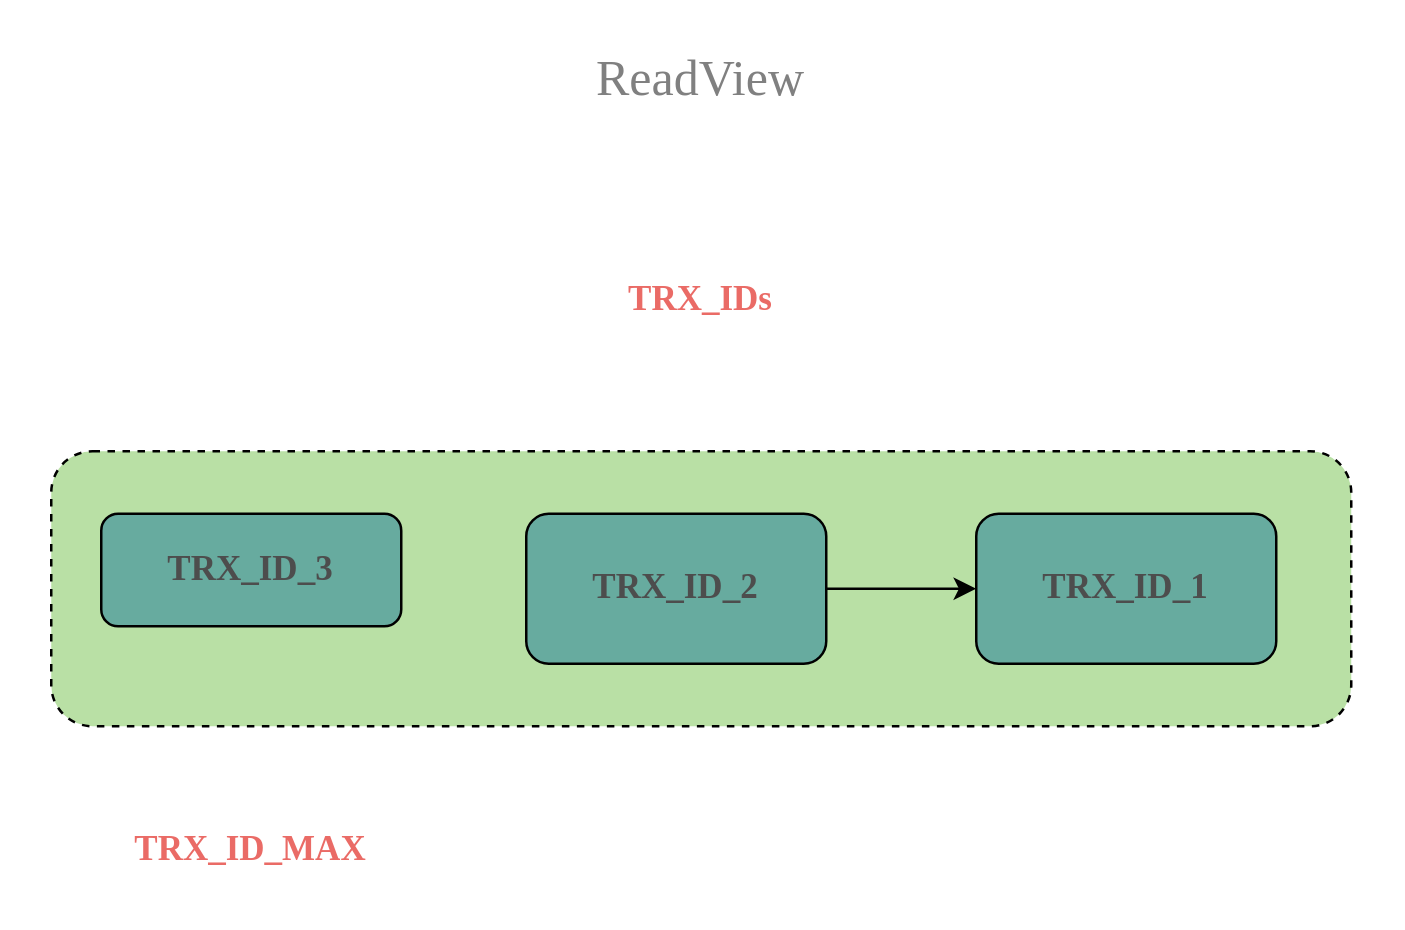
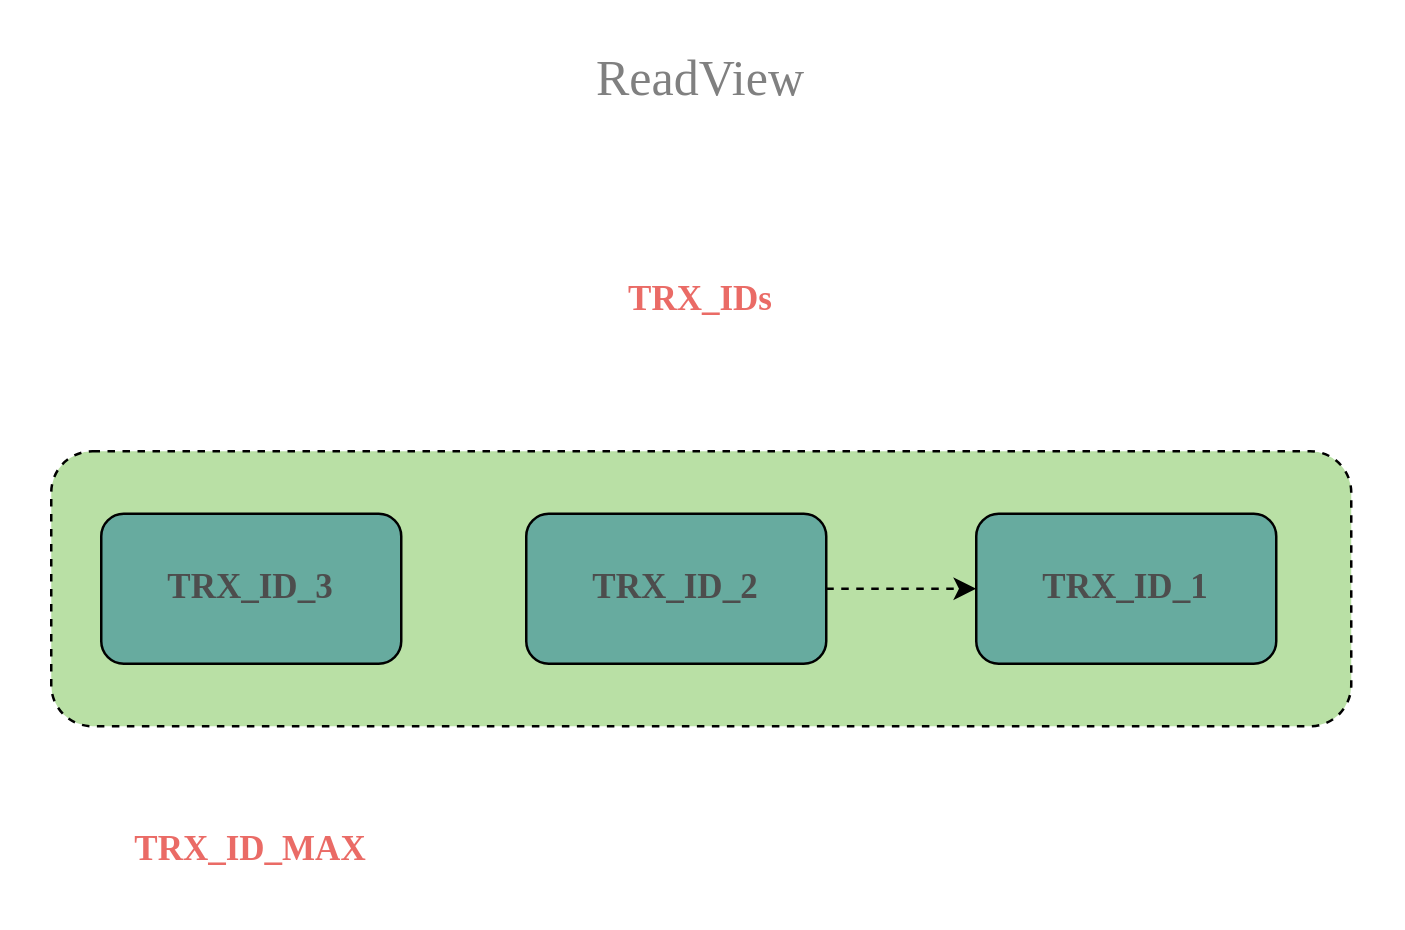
  <mxCell id="0" />
  <mxCell id="1" parent="0" />
  <mxCell id="2" value="" style="rounded=1;whiteSpace=wrap;html=1;fontFamily=Verdana;fontColor=#808080;dashed=1;fillColor=#B9E0A5;" vertex="1" parent="1"><mxGeometry x="20" y="180" width="520" height="110" as="geometry" /></mxCell>
- <mxCell id="3" value="TRX_ID_3" style="rounded=1;whiteSpace=wrap;html=1;fontFamily=Verdana;fontSize=14;labelBorderColor=none;fillColor=#67AB9F;fontColor=#4D4D4D;fontStyle=1" vertex="1" parent="1"><mxGeometry x="40" y="205" width="120" height="45" as="geometry" /></mxCell>
- <mxCell id="4" value="" style="edgeStyle=orthogonalEdgeStyle;rounded=0;orthogonalLoop=1;jettySize=auto;html=1;fontFamily=Verdana;fontColor=#808080;" edge="1" parent="1" source="5" target="6"><mxGeometry relative="1" as="geometry" /></mxCell>
+ <mxCell id="3" value="TRX_ID_3" style="rounded=1;whiteSpace=wrap;html=1;fontFamily=Verdana;fontSize=14;labelBorderColor=none;fillColor=#67AB9F;fontColor=#4D4D4D;fontStyle=1" vertex="1" parent="1"><mxGeometry x="40" y="205" width="120" height="60" as="geometry" /></mxCell>
+ <mxCell id="4" value="" style="edgeStyle=orthogonalEdgeStyle;rounded=0;orthogonalLoop=1;jettySize=auto;html=1;fontFamily=Verdana;fontColor=#808080;dashed=1;" edge="1" parent="1" source="5" target="6"><mxGeometry relative="1" as="geometry" /></mxCell>
  <mxCell id="5" value="&lt;span style=&quot;font-size: 14px;&quot;&gt;TRX_ID_2&lt;/span&gt;" style="rounded=1;whiteSpace=wrap;html=1;fontFamily=Verdana;fontSize=14;labelBorderColor=none;fillColor=#67AB9F;fontColor=#4D4D4D;fontStyle=1" vertex="1" parent="1"><mxGeometry x="210" y="205" width="120" height="60" as="geometry" /></mxCell>
  <mxCell id="6" value="&lt;span style=&quot;font-size: 14px;&quot;&gt;TRX_ID_1&lt;/span&gt;" style="rounded=1;whiteSpace=wrap;html=1;fontFamily=Verdana;fontSize=14;labelBorderColor=none;fillColor=#67AB9F;fontColor=#4D4D4D;fontStyle=1" vertex="1" parent="1"><mxGeometry x="390" y="205" width="120" height="60" as="geometry" /></mxCell>
  <mxCell id="7" value="ReadView" style="text;html=1;strokeColor=none;fillColor=none;align=center;verticalAlign=middle;whiteSpace=wrap;rounded=0;fontFamily=Verdana;fontColor=#808080;fontSize=20;" vertex="1" parent="1"><mxGeometry x="260" y="20" width="40" height="20" as="geometry" /></mxCell>
  <mxCell id="8" value="TRX_IDs" style="text;html=1;strokeColor=none;fillColor=none;align=center;verticalAlign=middle;whiteSpace=wrap;rounded=0;fontFamily=Verdana;fontSize=14;fontColor=#EA6B66;fontStyle=1" vertex="1" parent="1"><mxGeometry x="260" y="110" width="40" height="20" as="geometry" /></mxCell>
  <mxCell id="9" value="TRX_ID_MAX" style="text;html=1;strokeColor=none;fillColor=none;align=center;verticalAlign=middle;whiteSpace=wrap;rounded=0;fontFamily=Verdana;fontSize=14;fontColor=#EA6B66;fontStyle=1" vertex="1" parent="1"><mxGeometry x="80" y="330" width="40" height="20" as="geometry" /></mxCell>
